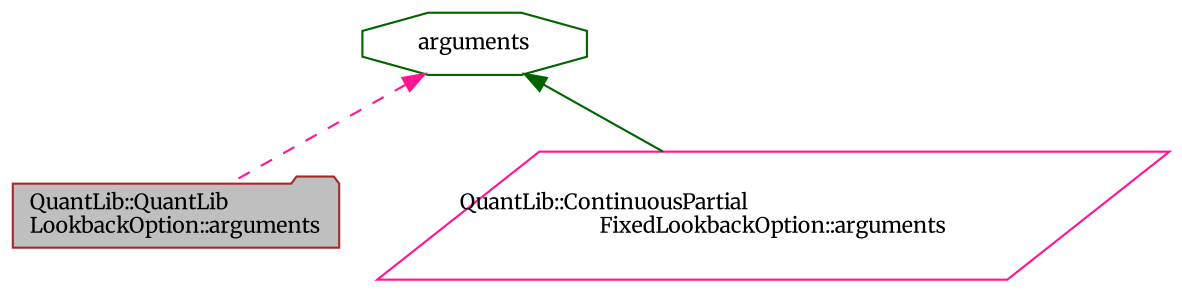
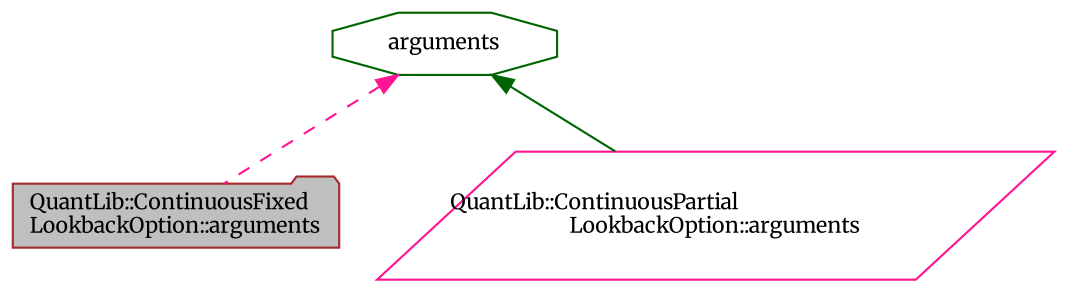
  digraph {
    fontname=Merriweather
    node [fillcolor=white fontname=Merriweather fontsize=10 style=filled]
    edge [dir=back fontname=Merriweather fontsize=10 labelfontname=Helvetica labelfontsize=10]
-   n1 [color=brown fillcolor=grey75 fontcolor=black height=0.2 label="QuantLib::QuantLib\lLookbackOption::arguments" shape=folder width=0.4]
-   n2 [color=deeppink height=0.2 label="QuantLib::ContinuousPartial\lFixedLookbackOption::arguments" shape=parallelogram width=0.4]
+   n1 [color=brown fillcolor=grey75 fontcolor=black height=0.2 label="QuantLib::ContinuousFixed\lLookbackOption::arguments" shape=folder width=0.4]
+   n2 [color=deeppink height=0.2 label="QuantLib::ContinuousPartial\lLookbackOption::arguments" shape=parallelogram width=0.4]
    n3 [color=darkgreen height=0.2 label=arguments shape=octagon width=0.4]
    n3 -> n1 [color=deeppink style=dashed]
    n3 -> n2 [color=darkgreen style=solid]
  }
